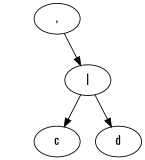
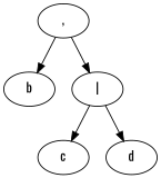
  digraph {
    fontname=Oswald
    node [fontname=Oswald]
    edge [fontname=Oswald]
    n1 [label=","]
+   b
    n3 [label="|"]
    c
    d
+   n1 -> b
    n1 -> n3
    n3 -> c
    n3 -> d
  }
